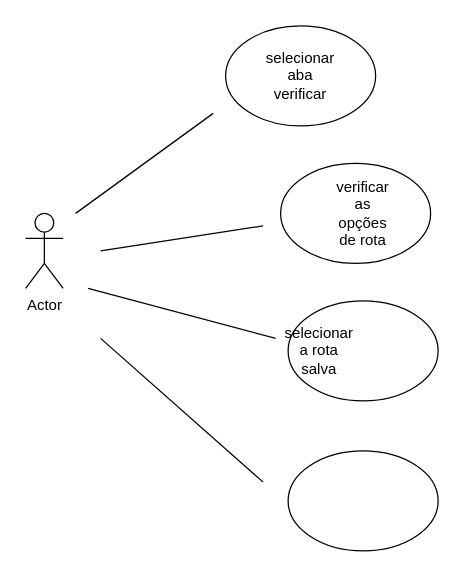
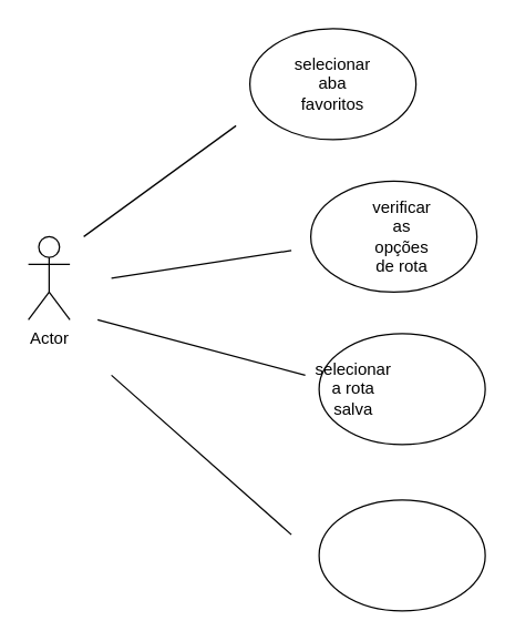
  <mxCell id="0" />
  <mxCell id="1" parent="0" />
  <mxCell id="2" value="Actor" style="shape=umlActor;verticalLabelPosition=bottom;verticalAlign=top;html=1;outlineConnect=0;" vertex="1" parent="1"><mxGeometry x="20" y="170" width="30" height="60" as="geometry" /></mxCell>
  <mxCell id="3" value="" style="ellipse;whiteSpace=wrap;html=1;" vertex="1" parent="1"><mxGeometry x="180" y="20" width="120" height="80" as="geometry" /></mxCell>
- <mxCell id="4" value="selecionar aba verificar" style="text;html=1;strokeColor=none;fillColor=none;align=center;verticalAlign=middle;whiteSpace=wrap;rounded=0;" vertex="1" parent="1"><mxGeometry x="220" y="50" width="40" height="20" as="geometry" /></mxCell>
+ <mxCell id="4" value="selecionar aba favoritos" style="text;html=1;strokeColor=none;fillColor=none;align=center;verticalAlign=middle;whiteSpace=wrap;rounded=0;" vertex="1" parent="1"><mxGeometry x="220" y="50" width="40" height="20" as="geometry" /></mxCell>
  <mxCell id="5" value="" style="ellipse;whiteSpace=wrap;html=1;" vertex="1" parent="1"><mxGeometry x="224" y="130" width="120" height="80" as="geometry" /></mxCell>
  <mxCell id="6" value="" style="ellipse;whiteSpace=wrap;html=1;" vertex="1" parent="1"><mxGeometry x="230" y="240" width="120" height="80" as="geometry" /></mxCell>
  <mxCell id="7" value="" style="ellipse;whiteSpace=wrap;html=1;" vertex="1" parent="1"><mxGeometry x="230" y="360" width="120" height="80" as="geometry" /></mxCell>
  <mxCell id="8" value="" style="endArrow=none;html=1;" edge="1" parent="1"><mxGeometry width="50" height="50" relative="1" as="geometry"><mxPoint x="60" y="170" as="sourcePoint" /><mxPoint x="170" y="90" as="targetPoint" /></mxGeometry></mxCell>
  <mxCell id="9" value="" style="endArrow=none;html=1;" edge="1" parent="1"><mxGeometry width="50" height="50" relative="1" as="geometry"><mxPoint x="80" y="200" as="sourcePoint" /><mxPoint x="210" y="180" as="targetPoint" /></mxGeometry></mxCell>
  <mxCell id="10" value="" style="endArrow=none;html=1;" edge="1" parent="1"><mxGeometry width="50" height="50" relative="1" as="geometry"><mxPoint x="70" y="230" as="sourcePoint" /><mxPoint x="220" y="270" as="targetPoint" /></mxGeometry></mxCell>
  <mxCell id="11" value="selecionar a rota salva" style="text;html=1;strokeColor=none;fillColor=none;align=center;verticalAlign=middle;whiteSpace=wrap;rounded=0;" vertex="1" parent="1"><mxGeometry x="235" y="270" width="40" height="20" as="geometry" /></mxCell>
  <mxCell id="12" value="verificar as opções de rota" style="text;html=1;strokeColor=none;fillColor=none;align=center;verticalAlign=middle;whiteSpace=wrap;rounded=0;" vertex="1" parent="1"><mxGeometry x="270" y="160" width="40" height="20" as="geometry" /></mxCell>
  <mxCell id="13" value="" style="endArrow=none;html=1;" edge="1" parent="1"><mxGeometry width="50" height="50" relative="1" as="geometry"><mxPoint x="210" y="385" as="sourcePoint" /><mxPoint x="80" y="270" as="targetPoint" /></mxGeometry></mxCell>
